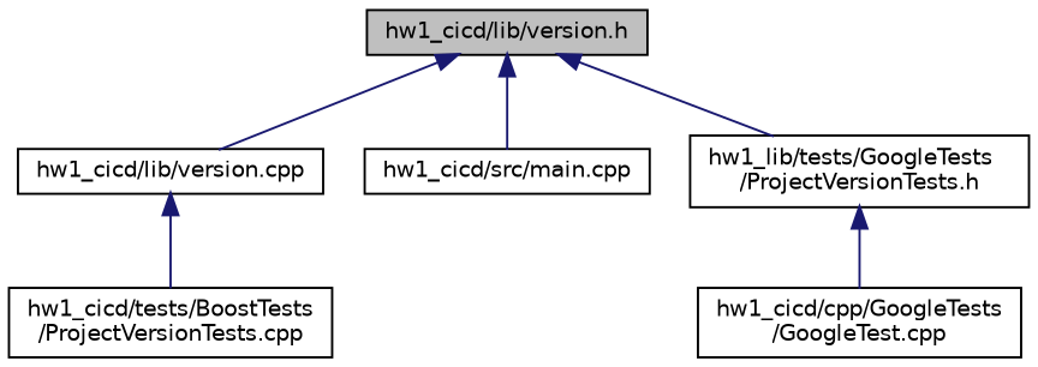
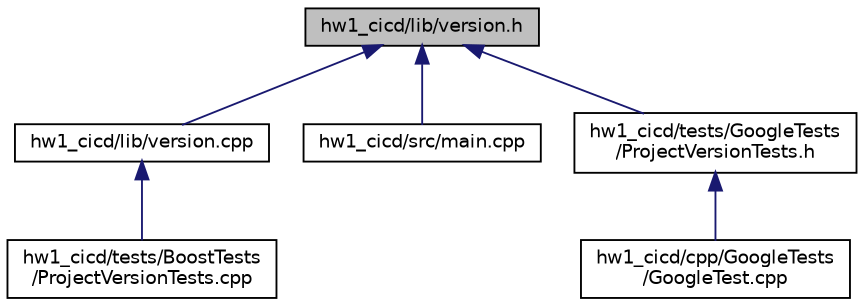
  digraph {
    node [color=black fillcolor=white fontname=Helvetica fontsize=10 shape=record style=filled]
    edge [color=midnightblue dir=back fontname=Helvetica fontsize=10 labelfontname=Helvetica labelfontsize=10 style=solid]
    n1 [fillcolor=grey75 fontcolor=black height=0.2 label="hw1_cicd/lib/version.h" width=0.4]
    n2 [height=0.2 label="hw1_cicd/lib/version.cpp" width=0.4]
    n3 [height=0.2 label="hw1_cicd/src/main.cpp" width=0.4]
-   n4 [height=0.2 label="hw1_lib/tests/GoogleTests\l/ProjectVersionTests.h" width=0.4]
+   n4 [height=0.2 label="hw1_cicd/tests/GoogleTests\l/ProjectVersionTests.h" width=0.4]
    n5 [height=0.2 label="hw1_cicd/tests/BoostTests\l/ProjectVersionTests.cpp" width=0.4]
    n6 [height=0.2 label="hw1_cicd/cpp/GoogleTests\l/GoogleTest.cpp" width=0.4]
    n1 -> n2
    n1 -> n3
    n1 -> n4
    n2 -> n5
    n4 -> n6
  }
